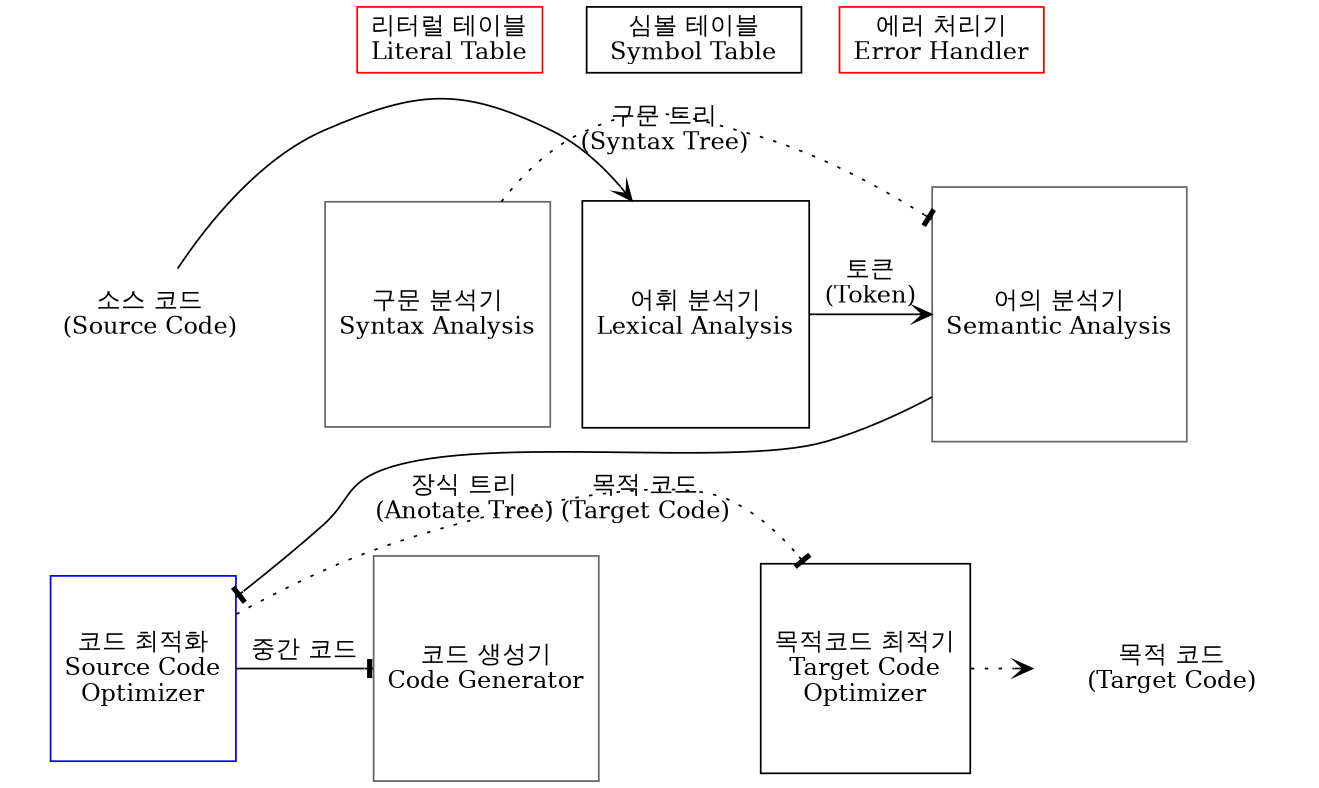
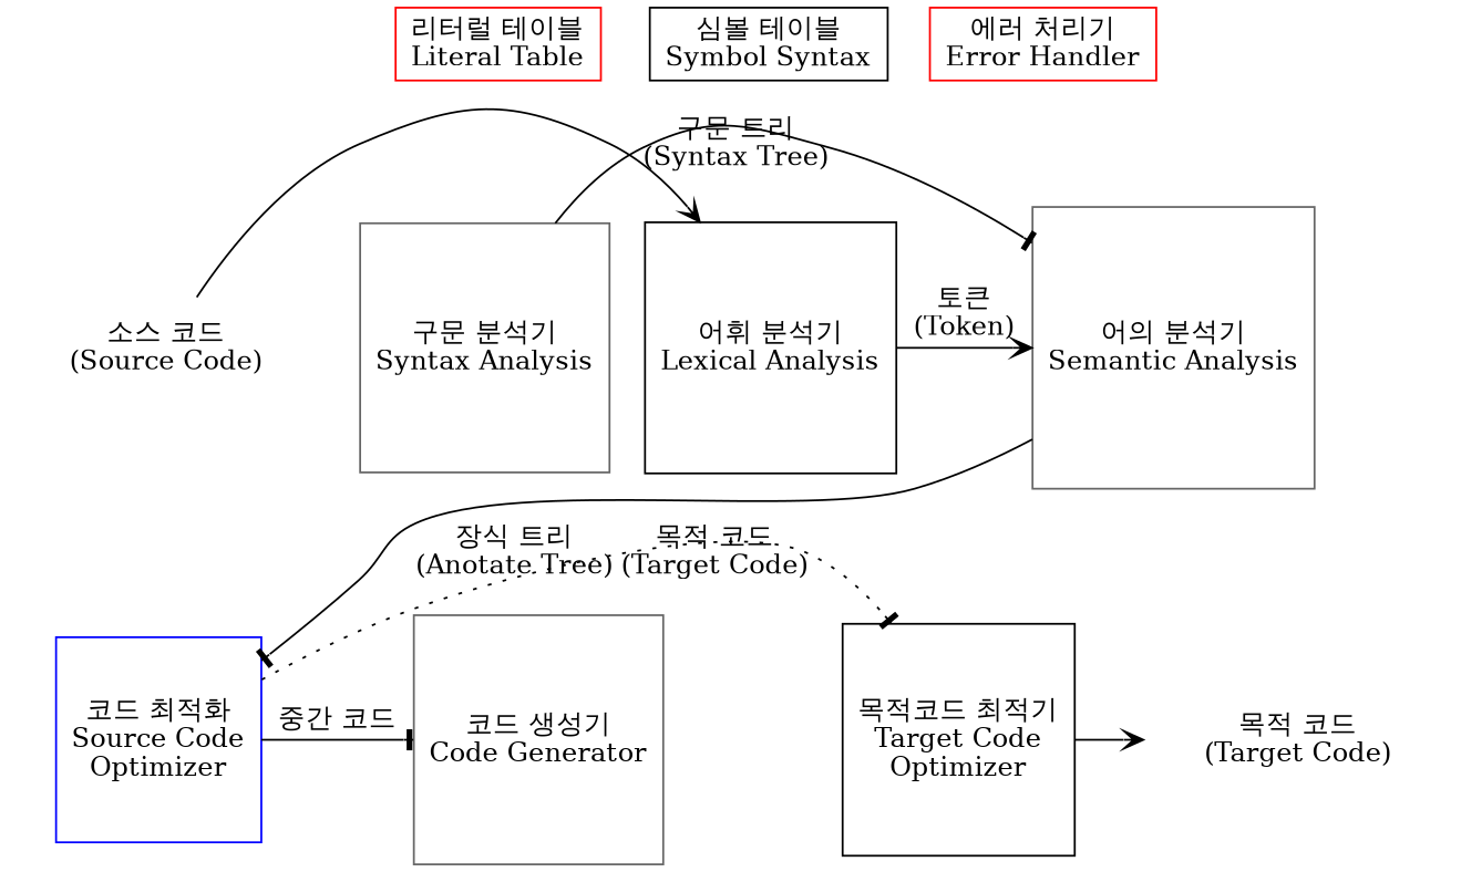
  digraph {
    node [color=black shape=square]
    edge [style=invis]
    n1 [color=red label="리터럴 테이블\nLiteral Table" shape=rectangle]
-   n2 [label="심볼 테이블\nSymbol Table" shape=rectangle]
+   n2 [label="심볼 테이블\nSymbol Syntax" shape=rectangle]
    n3 [color=red label="에러 처리기\nError Handler" shape=rectangle]
    n4 [label="소스 코드\n(Source Code)" peripheries=0 shape=""]
    n5 [label="어휘 분석기\nLexical Analysis"]
    n6 [color=gray40 label="구문 분석기\nSyntax Analysis"]
    n7 [color=gray40 label="어의 분석기\nSemantic Analysis"]
    n8 [color=blue label="코드 최적화\nSource Code\nOptimizer"]
    n9 [color=gray40 label="코드 생성기\nCode Generator"]
    n10 [label="목적코드 최적기\nTarget Code\nOptimizer"]
    n11 [color=red label="목적 코드\n(Target Code)" peripheries=0 shape=""]
    subgraph sub_1 {
      rank=same
      n1
      n2
      n3
    }
    subgraph sub_2 {
      rank=same
      n4
      n5
      n6
      n7
    }
    subgraph sub_3 {
      rank=same
      n8
      n9
      n10
      n11
    }
    n1 -> n4
    n1 -> n5
    n1 -> n6
    n1 -> n7
    n2 -> n4
    n2 -> n5
    n2 -> n6
    n2 -> n7
    n3 -> n4
    n3 -> n5
    n3 -> n6
    n3 -> n7
    n4 -> n5 [arrowhead=vee style=solid]
    n4 -> n8
    n4 -> n9
    n4 -> n10
    n4 -> n11
    n5 -> n7 [arrowhead=vee label="토큰\n(Token)" style=solid]
    n5 -> n8
    n5 -> n9
    n5 -> n10
    n5 -> n11
-   n6 -> n7 [arrowhead=tee label="구문 트리\n(Syntax Tree)" style=dotted]
+   n6 -> n7 [arrowhead=tee label="구문 트리\n(Syntax Tree)" style=solid]
    n6 -> n8
    n6 -> n9
    n6 -> n10
    n6 -> n11
    n7 -> n8
    n7 -> n8 [arrowhead=tee label="장식 트리\n(Anotate Tree)" style=solid]
    n7 -> n9
    n7 -> n10
    n7 -> n11
    n8 -> n9 [arrowhead=tee label="중간 코드" style=solid]
    n8 -> n10 [arrowhead=tee label="목적 코드\n(Target Code)" style=dotted]
-   n10 -> n11 [arrowhead=vee style=dotted]
+   n10 -> n11 [arrowhead=vee style=solid]
  }
